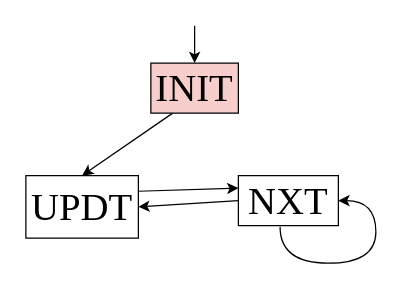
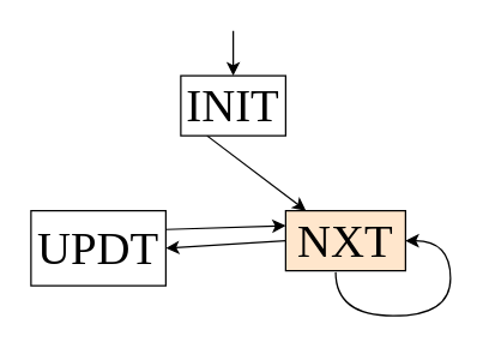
  <mxCell id="0" />
  <mxCell id="1" parent="0" />
- <mxCell id="2" style="edgeStyle=none;rounded=0;orthogonalLoop=1;jettySize=auto;html=1;exitX=0.25;exitY=1;exitDx=0;exitDy=0;entryX=0.5;entryY=0;entryDx=0;entryDy=0;" parent="1" source="3" target="7" edge="1"><mxGeometry relative="1" as="geometry" /></mxCell>
- <mxCell id="3" value="INIT" style="rounded=0;whiteSpace=wrap;html=1;fontFamily=Times New Roman;fontSize=31;fillColor=#f8cecc;" parent="1" vertex="1"><mxGeometry x="120" y="50" width="70" height="40" as="geometry" /></mxCell>
+ <mxCell id="2" style="edgeStyle=none;rounded=0;orthogonalLoop=1;jettySize=auto;html=1;exitX=0.25;exitY=1;exitDx=0;exitDy=0;" parent="1" source="3" target="5" edge="1"><mxGeometry relative="1" as="geometry" /></mxCell>
+ <mxCell id="3" value="INIT" style="rounded=0;whiteSpace=wrap;html=1;fontFamily=Times New Roman;fontSize=31;" parent="1" vertex="1"><mxGeometry x="120" y="50" width="70" height="40" as="geometry" /></mxCell>
  <mxCell id="4" style="edgeStyle=none;rounded=0;orthogonalLoop=1;jettySize=auto;html=1;exitX=0;exitY=0.5;exitDx=0;exitDy=0;entryX=1;entryY=0.5;entryDx=0;entryDy=0;" parent="1" source="5" target="7" edge="1"><mxGeometry relative="1" as="geometry" /></mxCell>
- <mxCell id="5" value="NXT" style="rounded=0;whiteSpace=wrap;html=1;fontFamily=Times New Roman;fontSize=31;" parent="1" vertex="1"><mxGeometry x="190" y="140" width="80" height="40" as="geometry" /></mxCell>
+ <mxCell id="5" value="NXT" style="rounded=0;whiteSpace=wrap;html=1;fontFamily=Times New Roman;fontSize=31;fillColor=#ffe6cc;" parent="1" vertex="1"><mxGeometry x="190" y="140" width="80" height="40" as="geometry" /></mxCell>
  <mxCell id="6" style="edgeStyle=none;rounded=0;orthogonalLoop=1;jettySize=auto;html=1;exitX=1;exitY=0.25;exitDx=0;exitDy=0;entryX=0;entryY=0.25;entryDx=0;entryDy=0;" parent="1" source="7" target="5" edge="1"><mxGeometry relative="1" as="geometry" /></mxCell>
  <mxCell id="7" value="UPDT" style="rounded=0;whiteSpace=wrap;html=1;fontFamily=Times New Roman;fontSize=31;" parent="1" vertex="1"><mxGeometry x="20" y="140" width="90" height="50" as="geometry" /></mxCell>
  <mxCell id="8" value="" style="endArrow=classic;html=1;exitX=0.417;exitY=1.025;exitDx=0;exitDy=0;exitPerimeter=0;edgeStyle=orthogonalEdgeStyle;curved=1;entryX=1;entryY=0.5;entryDx=0;entryDy=0;" parent="1" source="5" target="5" edge="1"><mxGeometry width="50" height="50" relative="1" as="geometry"><mxPoint x="180" y="270" as="sourcePoint" /><mxPoint x="270" y="230" as="targetPoint" /><Array as="points"><mxPoint x="223" y="210" /><mxPoint x="300" y="210" /><mxPoint x="300" y="160" /></Array></mxGeometry></mxCell>
  <mxCell id="9" value="" style="endArrow=classic;html=1;entryX=0.5;entryY=0;entryDx=0;entryDy=0;" parent="1" target="3" edge="1"><mxGeometry width="50" height="50" relative="1" as="geometry"><mxPoint x="155" y="20" as="sourcePoint" /><mxPoint x="320" y="130" as="targetPoint" /></mxGeometry></mxCell>
